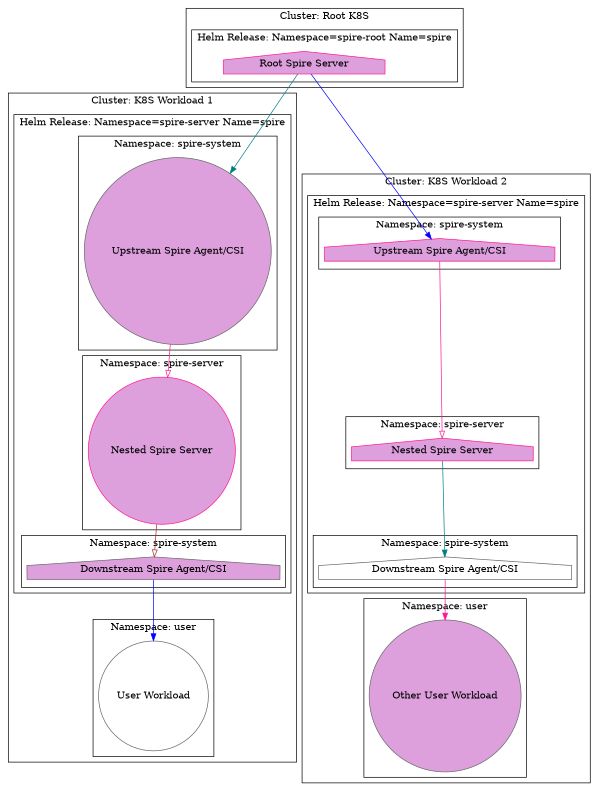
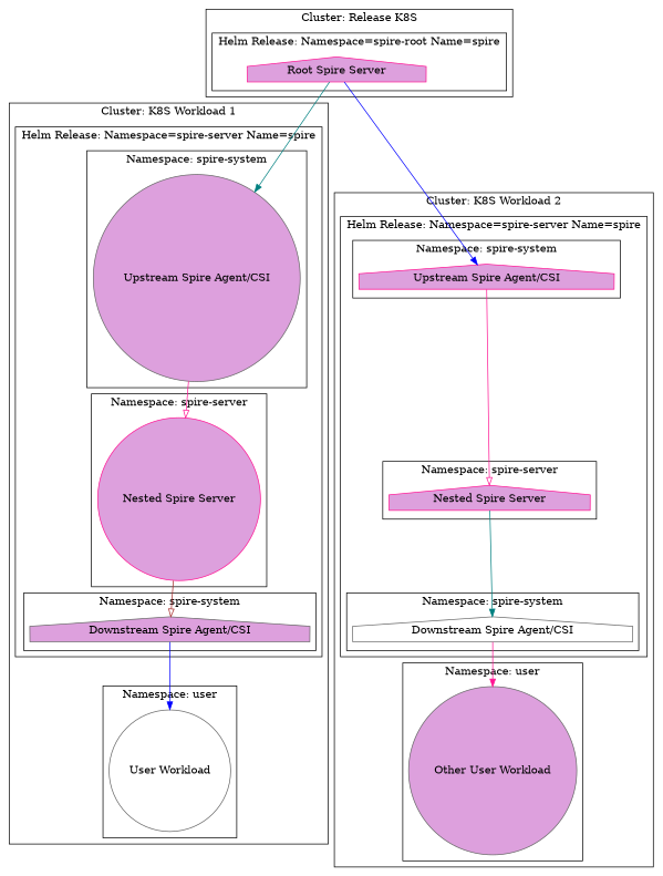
  digraph {
    node [style=filled fillcolor=plum color=gray40 shape=house]
    edge [color=deeppink arrowhead=normal]
    n1 [label="Root Spire Server" color=deeppink]
    n2 [label="Upstream Spire Agent/CSI" shape=circle]
    n3 [label="Nested Spire Server" color=deeppink shape=circle]
    n4 [label="Downstream Spire Agent/CSI"]
    n5 [label="User Workload" fillcolor=white shape=circle]
    n6 [label="Upstream Spire Agent/CSI" color=deeppink]
    n7 [label="Nested Spire Server" color=deeppink]
    n8 [label="Downstream Spire Agent/CSI" fillcolor=white]
    n9 [label="Other User Workload" shape=circle]
    subgraph cluster_1 {
-     label="Cluster: Root K8S"
+     label="Cluster: Release K8S"
      subgraph cluster_2 {
        label="Helm Release: Namespace=spire-root Name=spire"
        n1
      }
    }
    subgraph cluster_3 {
      label="Cluster: K8S Workload 1"
      subgraph cluster_4 {
        label="Helm Release: Namespace=spire-server Name=spire"
        subgraph cluster_5 {
          label="Namespace: spire-system"
          n2
        }
        subgraph cluster_6 {
          label="Namespace: spire-server"
          n3
        }
        subgraph cluster_7 {
          label="Namespace: spire-system"
          n4
        }
      }
      subgraph cluster_8 {
        label="Namespace: user"
        n5
      }
    }
    subgraph cluster_9 {
      label="Cluster: K8S Workload 2"
      subgraph cluster_10 {
        label="Helm Release: Namespace=spire-server Name=spire"
        subgraph cluster_11 {
          label="Namespace: spire-system"
          n6
        }
        subgraph cluster_12 {
          label="Namespace: spire-server"
          n7
        }
        subgraph cluster_13 {
          label="Namespace: spire-system"
          n8
        }
      }
      subgraph cluster_14 {
        label="Namespace: user"
        n9
      }
    }
    n1 -> n2 [color=teal]
    n1 -> n6 [color=blue]
    n2 -> n3 [arrowhead=onormal]
    n3 -> n4 [color=brown arrowhead=onormal]
    n4 -> n5 [color=blue]
    n6 -> n7 [arrowhead=onormal]
    n7 -> n8 [color=teal]
    n8 -> n9
  }
